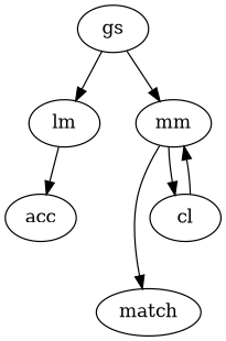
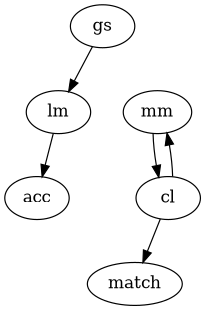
  digraph {
    rankdir=TB
    gs
    lm
    mm
    acc
    match
    cl
    gs -> lm
-   gs -> mm
    lm -> acc
-   mm -> match
+   cl -> match
    mm -> cl
    cl -> mm
  }
